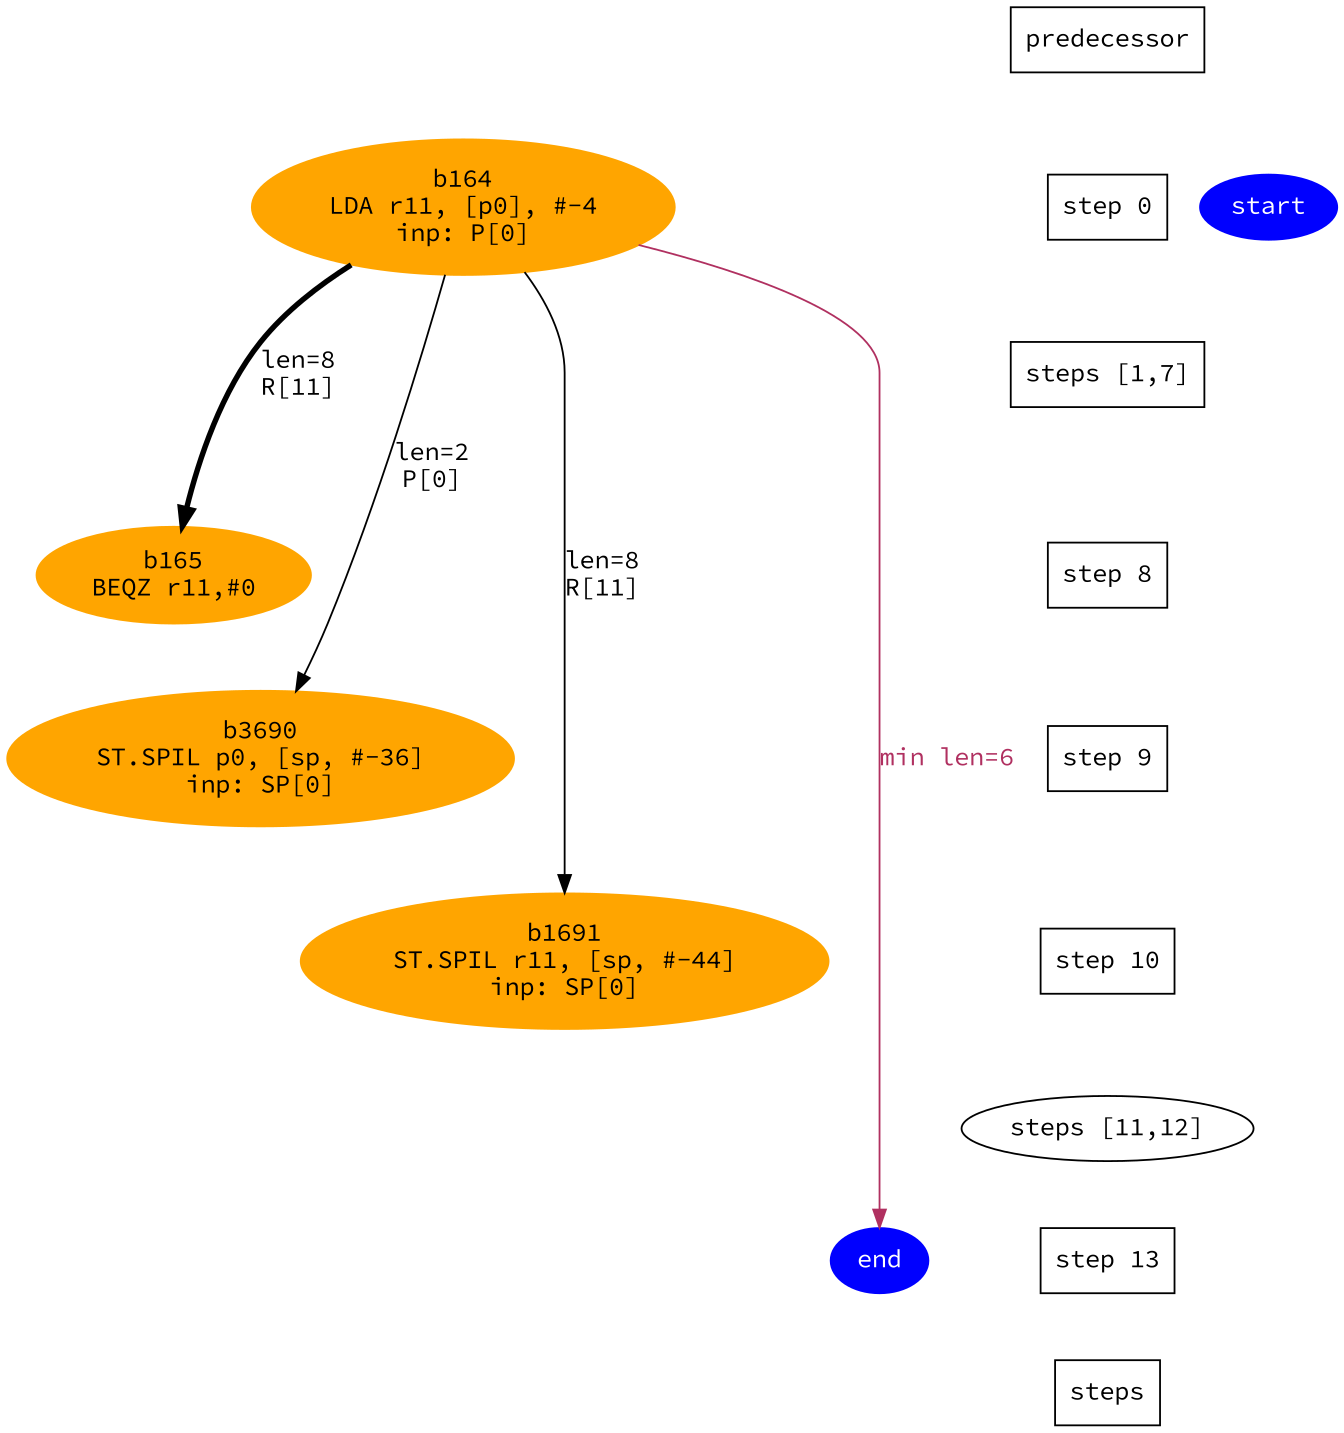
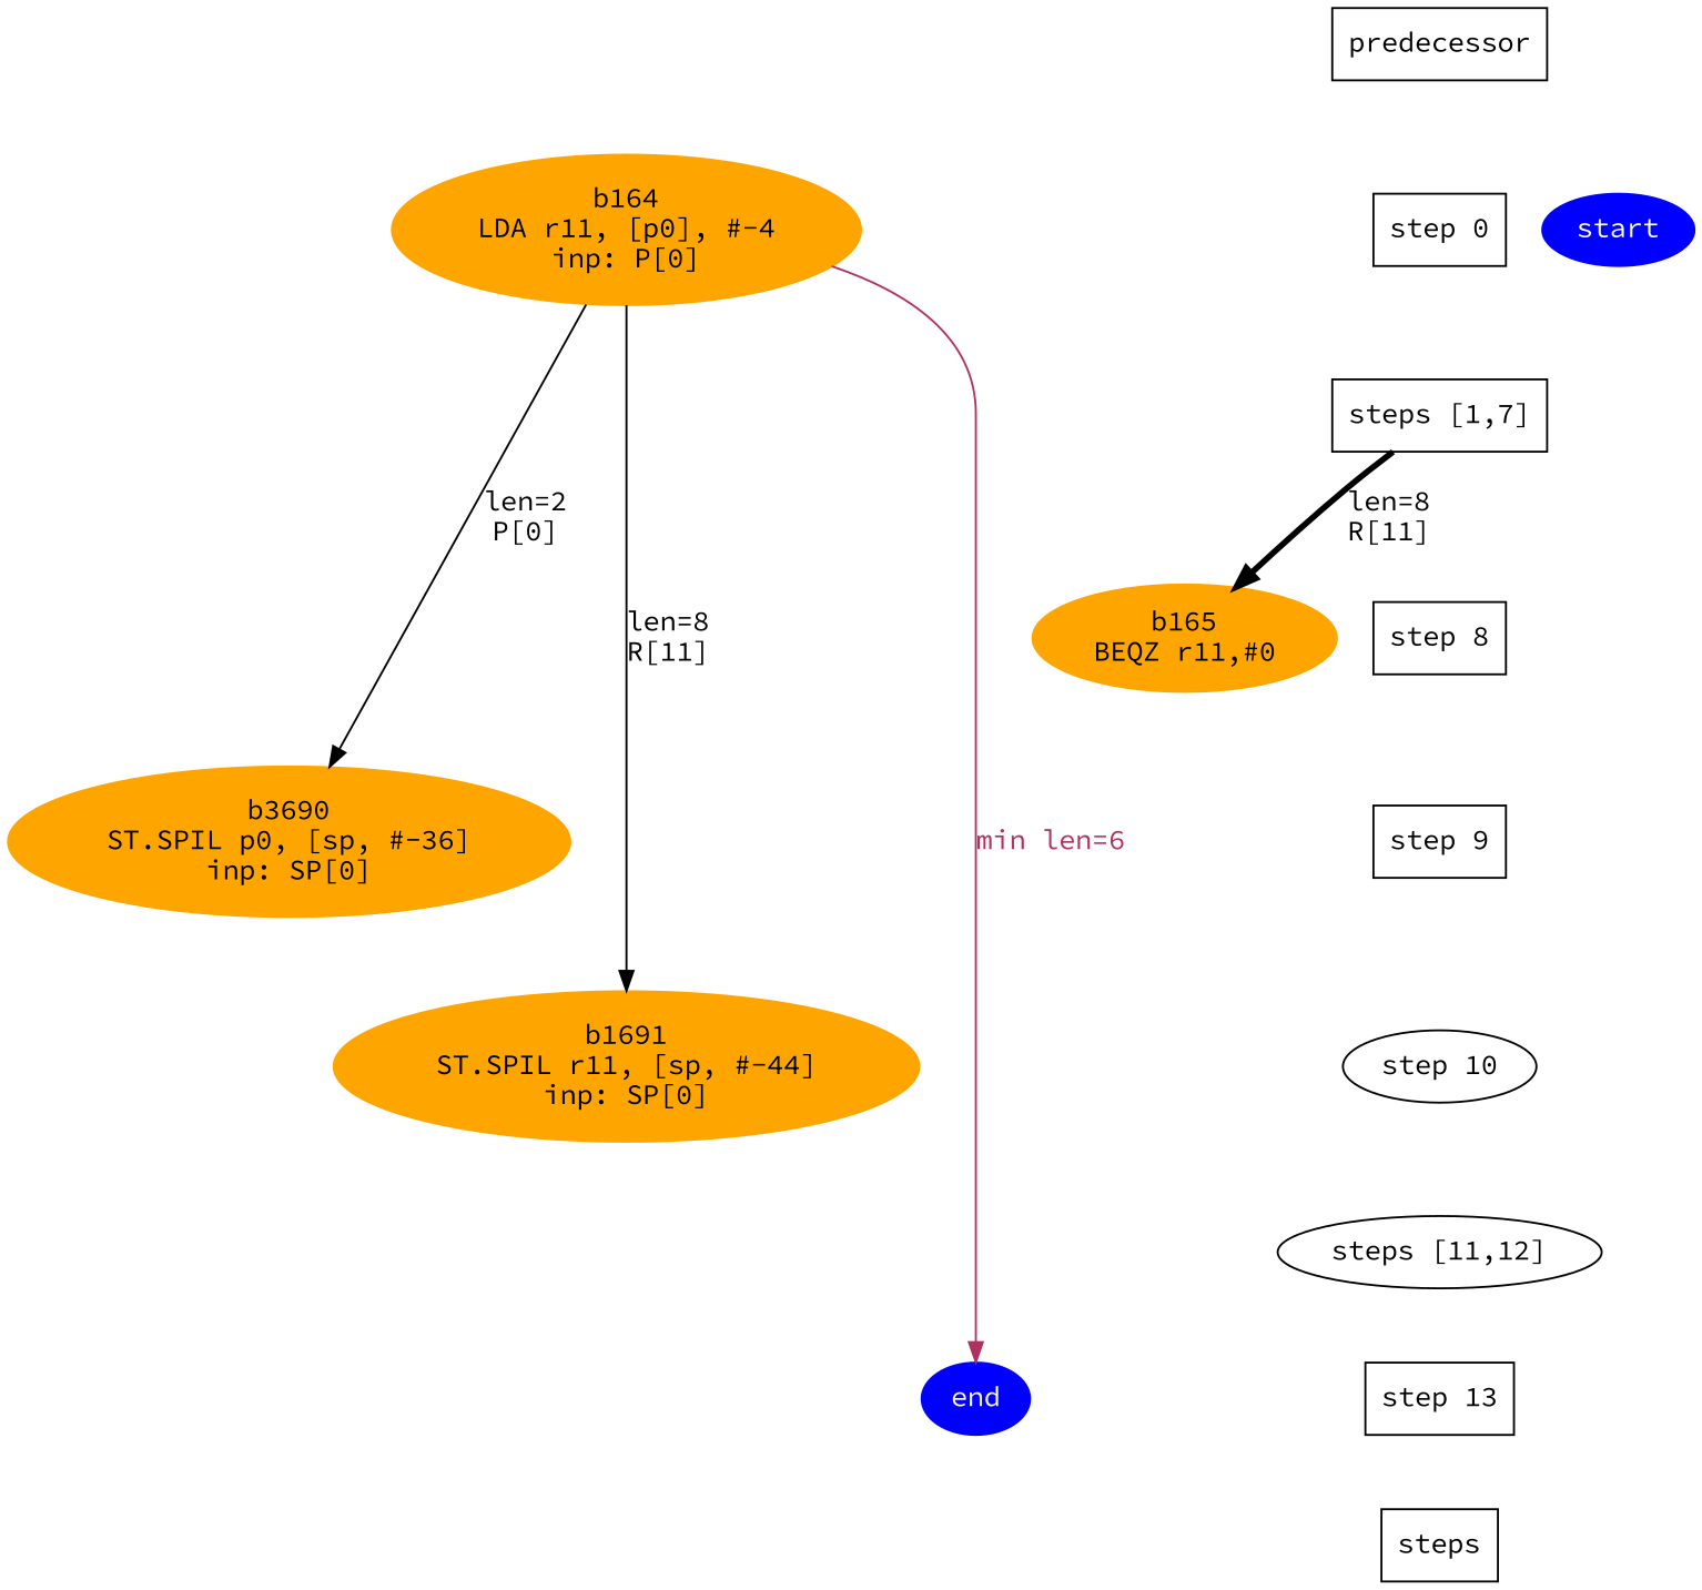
  digraph {
    fontname="Source Code Pro"
    node [fontname="Source Code Pro" shape=box]
    edge [fontname="Source Code Pro" weight=9000 style=invis]
    n1 [color=orange fontcolor=black label="b164\nLDA r11, [p0], #-4\ninp: P[0]" style=filled shape=""]
    n2 [label="step 0"]
    n3 [color=orange fontcolor=black label="b165\nBEQZ r11,#0" style=filled shape=""]
    n4 [label="step 8"]
    n5 [color=orange fontcolor=black label="b3690\nST.SPIL p0, [sp, #-36]\ninp: SP[0]" style=filled shape=""]
    n6 [label="step 9"]
    n7 [color=orange fontcolor=black label="b1691\nST.SPIL r11, [sp, #-44]\ninp: SP[0]" style=filled shape=""]
-   n8 [label="step 10"]
+   n8 [label="step 10" shape=ellipse]
    n9 [color=blue fontcolor=white label=start style=filled shape=""]
    n10 [color=blue fontcolor=white label=end style=filled shape=""]
    n11 [label="step 13"]
    n12 [label="steps [1,7]"]
    n13 [label="steps [11,12]" shape=ellipse]
    n14 [label=steps]
    n15 [label=predecessor]
    subgraph sub_1 {
      rank=same
      n1
      n2
    }
    subgraph sub_2 {
      rank=same
      n3
      n4
    }
    subgraph sub_3 {
      rank=same
      n5
      n6
    }
    subgraph sub_4 {
      rank=same
      n7
      n8
    }
    subgraph sub_5 {
      rank=same
      n2
      n9
    }
    subgraph sub_6 {
      rank=same
      n10
      n11
    }
-   n1 -> n3 [color=black fontcolor=black label="len=8\nR[11]" penwidth=3 weight=1000 style=""]
+   n12 -> n3 [color=black fontcolor=black label="len=8\nR[11]" penwidth=3 weight=1000 style=""]
    n1 -> n5 [color=black fontcolor=black label="len=2\nP[0]" weight=1000 style=""]
    n1 -> n7 [color=black fontcolor=black label="len=8\nR[11]" weight=1000 style=""]
    n1 -> n10 [color=maroon fontcolor=maroon label="min len=6" weight=1000 style=""]
    n2 -> n12
    n4 -> n6
    n6 -> n8
    n8 -> n13
    n11 -> n14
    n12 -> n4
    n13 -> n11
    n15 -> n2
  }
